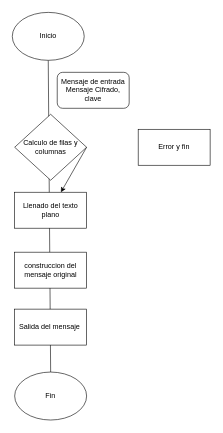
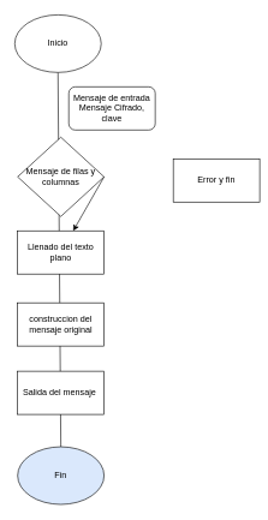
  <mxCell id="0" />
  <mxCell id="1" parent="0" />
  <mxCell id="2" value="" style="endArrow=none;html=1;entryX=0.5;entryY=1;entryDx=0;entryDy=0;exitX=0.5;exitY=0;exitDx=0;exitDy=0;fillColor=#000000;strokeColor=#000000;" edge="1" parent="1" source="9" target="4"><mxGeometry width="50" height="50" relative="1" as="geometry"><mxPoint x="150" y="310" as="sourcePoint" /><mxPoint x="200" y="260" as="targetPoint" /><Array as="points" /></mxGeometry></mxCell>
  <mxCell id="3" value="Mensaje de entrada&lt;br&gt;Mensaje Cifrado, clave" style="rounded=1;whiteSpace=wrap;html=1;" parent="1" vertex="1"><mxGeometry x="95" y="120" width="120" height="60" as="geometry" /></mxCell>
  <mxCell id="4" value="Inicio" style="ellipse;whiteSpace=wrap;html=1;" vertex="1" parent="1"><mxGeometry x="20" y="20" width="120" height="80" as="geometry" /></mxCell>
- <mxCell id="5" value="Calculo de filas y columnas" style="rhombus;whiteSpace=wrap;html=1;" vertex="1" parent="1"><mxGeometry x="24" y="190" width="120" height="110" as="geometry" /></mxCell>
+ <mxCell id="5" value="Mensaje de filas y columnas" style="rhombus;whiteSpace=wrap;html=1;" vertex="1" parent="1"><mxGeometry x="24" y="190" width="120" height="110" as="geometry" /></mxCell>
  <mxCell id="6" value="Llenado del texto plano" style="rounded=0;whiteSpace=wrap;html=1;" vertex="1" parent="1"><mxGeometry x="24" y="320" width="120" height="60" as="geometry" /></mxCell>
- <mxCell id="7" value="Error y fin" style="rounded=0;whiteSpace=wrap;html=1;" vertex="1" parent="1"><mxGeometry x="230" y="215" width="120" height="60" as="geometry" /></mxCell>
+ <mxCell id="7" value="Error y fin" style="rounded=0;whiteSpace=wrap;html=1;" vertex="1" parent="1"><mxGeometry x="240" y="220" width="120" height="60" as="geometry" /></mxCell>
  <mxCell id="8" value="construccion del mensaje original" style="rounded=0;whiteSpace=wrap;html=1;" vertex="1" parent="1"><mxGeometry x="24" y="420" width="120" height="60" as="geometry" /></mxCell>
- <mxCell id="9" value="Fin" style="ellipse;whiteSpace=wrap;html=1;" vertex="1" parent="1"><mxGeometry x="24" y="620" width="120" height="80" as="geometry" /></mxCell>
+ <mxCell id="9" value="Fin" style="ellipse;whiteSpace=wrap;html=1;fillColor=#dae8fc;" vertex="1" parent="1"><mxGeometry x="24" y="620" width="120" height="80" as="geometry" /></mxCell>
  <mxCell id="10" value="Salida del mensaje&amp;nbsp;" style="rounded=0;whiteSpace=wrap;html=1;" vertex="1" parent="1"><mxGeometry x="24" y="515" width="120" height="60" as="geometry" /></mxCell>
  <mxCell id="11" value="" style="endArrow=classic;html=1;exitX=1;exitY=0.5;exitDx=0;exitDy=0;strokeColor=#000000;" edge="1" parent="1" source="5" target="6"><mxGeometry width="50" height="50" relative="1" as="geometry"><mxPoint x="150" y="310" as="sourcePoint" /><mxPoint x="200" y="260" as="targetPoint" /></mxGeometry></mxCell>
